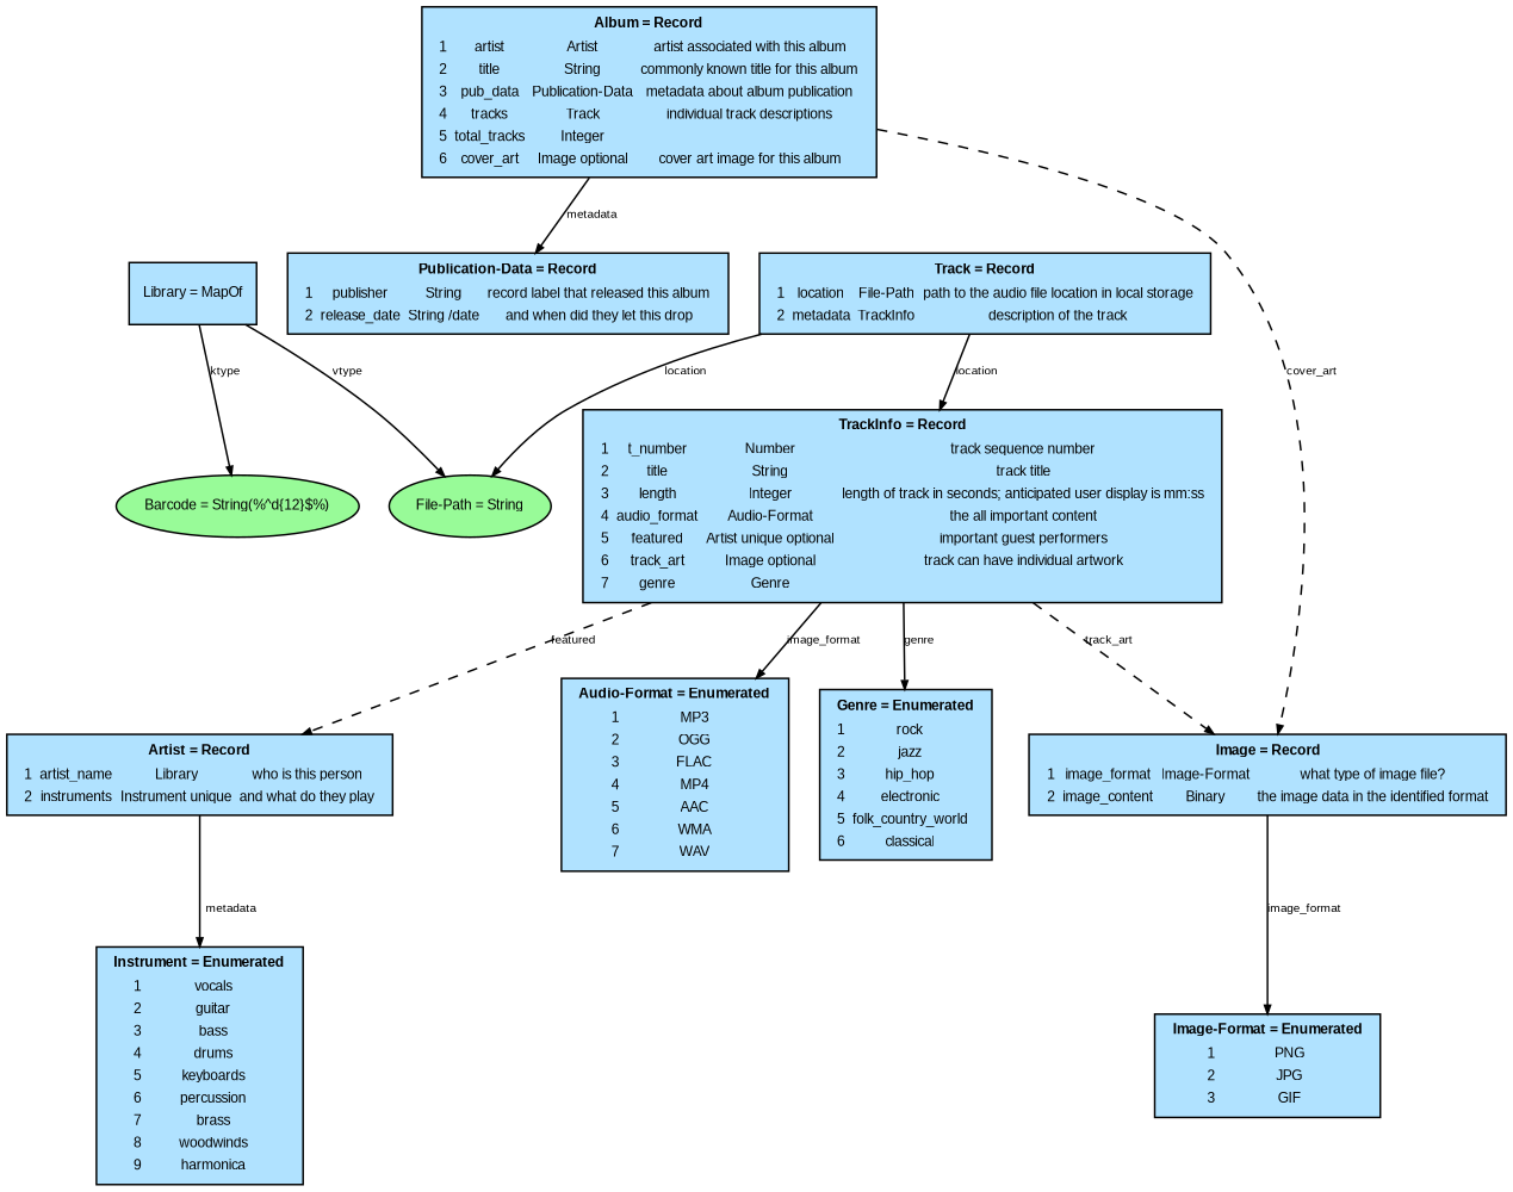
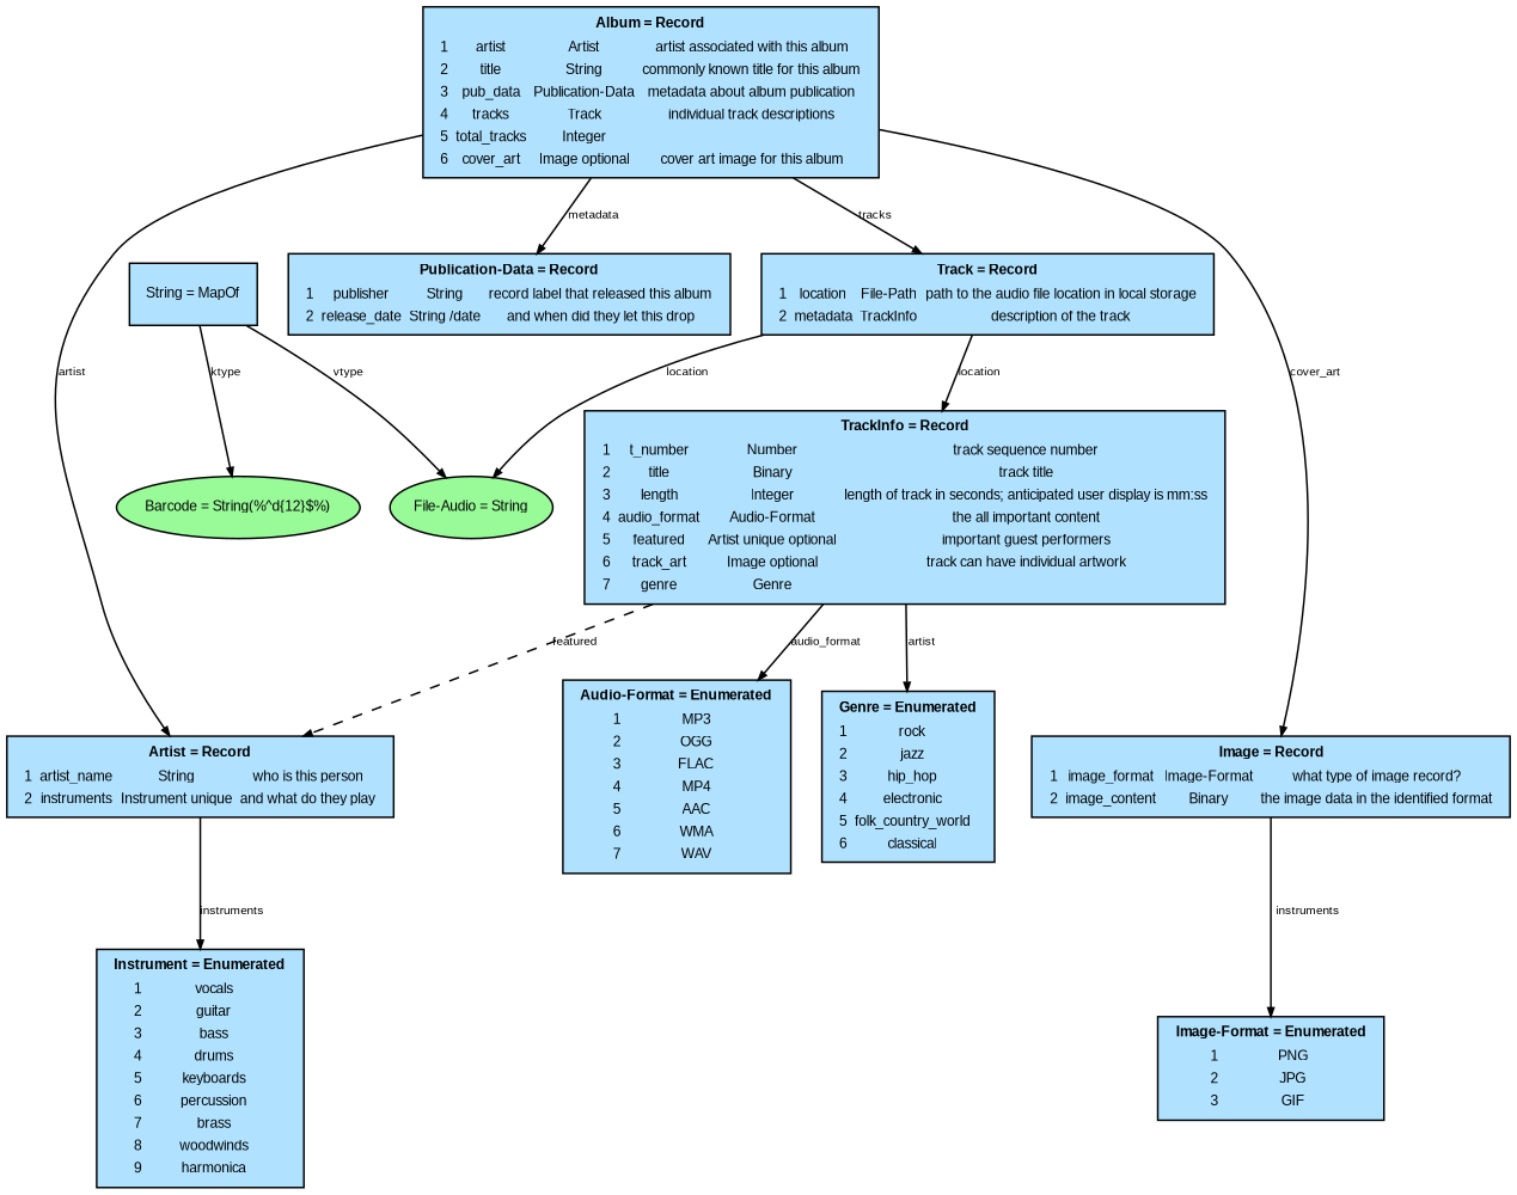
  digraph {
    bgcolor=white
    fontname=Times
    fontsize=12
    node [fillcolor=lightskyblue1 fontname=Arial fontsize=8 shape=rectangle style=filled]
    edge [arrowsize=0.5 fontname=Arial fontsize=7 labelangle=45.0 labeldistance=0.9]
-   n1 [label="Library = MapOf"]
+   n1 [label="String = MapOf"]
    n2 [fillcolor=palegreen label="Barcode = String(%^\d{12}$%)" shape=ellipse]
-   n3 [fillcolor=palegreen label="File-Path = String" shape=ellipse]
+   n3 [fillcolor=palegreen label="File-Audio = String" shape=ellipse]
    n4 [label=<<table border='0' cellborder='0' cellspacing='0' cellpadding='2'><tr><td colspan='4'><b>Album = Record</b></td></tr><tr><td>1</td><td>artist</td><td>Artist</td><td>artist associated with this album</td></tr><tr><td>2</td><td>title</td><td>String</td><td>commonly known title for this album</td></tr><tr><td>3</td><td>pub_data</td><td>Publication-Data</td><td>metadata about album publication</td></tr><tr><td>4</td><td>tracks</td><td>Track</td><td>individual track descriptions</td></tr><tr><td>5</td><td>total_tracks</td><td>Integer</td><td></td></tr><tr><td>6</td><td>cover_art</td><td>Image optional</td><td>cover art image for this album</td></tr></table>>]
-   n5 [label=<<table border='0' cellborder='0' cellspacing='0' cellpadding='2'><tr><td colspan='4'><b>Artist = Record</b></td></tr><tr><td>1</td><td>artist_name</td><td>Library</td><td>who is this person</td></tr><tr><td>2</td><td>instruments</td><td>Instrument unique</td><td>and what do they play</td></tr></table>>]
+   n5 [label=<<table border='0' cellborder='0' cellspacing='0' cellpadding='2'><tr><td colspan='4'><b>Artist = Record</b></td></tr><tr><td>1</td><td>artist_name</td><td>String</td><td>who is this person</td></tr><tr><td>2</td><td>instruments</td><td>Instrument unique</td><td>and what do they play</td></tr></table>>]
    n6 [label=<<table border='0' cellborder='0' cellspacing='0' cellpadding='2'><tr><td colspan='4'><b>Publication-Data = Record</b></td></tr><tr><td>1</td><td>publisher</td><td>String</td><td>record label that released this album</td></tr><tr><td>2</td><td>release_date</td><td>String /date</td><td>and when did they let this drop</td></tr></table>>]
    n7 [label=<<table border='0' cellborder='0' cellspacing='0' cellpadding='2'><tr><td colspan='4'><b>Track = Record</b></td></tr><tr><td>1</td><td>location</td><td>File-Path</td><td>path to the audio file location in local storage</td></tr><tr><td>2</td><td>metadata</td><td>TrackInfo</td><td>description of the track</td></tr></table>>]
-   n8 [label=<<table border='0' cellborder='0' cellspacing='0' cellpadding='2'><tr><td colspan='4'><b>Image = Record</b></td></tr><tr><td>1</td><td>image_format</td><td>Image-Format</td><td>what type of image file?</td></tr><tr><td>2</td><td>image_content</td><td>Binary</td><td>the image data in the identified format</td></tr></table>>]
+   n8 [label=<<table border='0' cellborder='0' cellspacing='0' cellpadding='2'><tr><td colspan='4'><b>Image = Record</b></td></tr><tr><td>1</td><td>image_format</td><td>Image-Format</td><td>what type of image record?</td></tr><tr><td>2</td><td>image_content</td><td>Binary</td><td>the image data in the identified format</td></tr></table>>]
    n9 [label=<<table border='0' cellborder='0' cellspacing='0' cellpadding='2'><tr><td colspan='4'><b>Instrument = Enumerated</b></td></tr><tr><td>1</td><td>vocals</td><td></td></tr><tr><td>2</td><td>guitar</td><td></td></tr><tr><td>3</td><td>bass</td><td></td></tr><tr><td>4</td><td>drums</td><td></td></tr><tr><td>5</td><td>keyboards</td><td></td></tr><tr><td>6</td><td>percussion</td><td></td></tr><tr><td>7</td><td>brass</td><td></td></tr><tr><td>8</td><td>woodwinds</td><td></td></tr><tr><td>9</td><td>harmonica</td><td></td></tr></table>>]
-   n10 [label=<<table border='0' cellborder='0' cellspacing='0' cellpadding='2'><tr><td colspan='4'><b>TrackInfo = Record</b></td></tr><tr><td>1</td><td>t_number</td><td>Number</td><td>track sequence number</td></tr><tr><td>2</td><td>title</td><td>String</td><td>track title</td></tr><tr><td>3</td><td>length</td><td>Integer</td><td>length of track in seconds; anticipated user display is mm:ss</td></tr><tr><td>4</td><td>audio_format</td><td>Audio-Format</td><td>the all important content</td></tr><tr><td>5</td><td>featured</td><td>Artist unique optional</td><td>important guest performers</td></tr><tr><td>6</td><td>track_art</td><td>Image optional</td><td>track can have individual artwork</td></tr><tr><td>7</td><td>genre</td><td>Genre</td><td></td></tr></table>>]
+   n10 [label=<<table border='0' cellborder='0' cellspacing='0' cellpadding='2'><tr><td colspan='4'><b>TrackInfo = Record</b></td></tr><tr><td>1</td><td>t_number</td><td>Number</td><td>track sequence number</td></tr><tr><td>2</td><td>title</td><td>Binary</td><td>track title</td></tr><tr><td>3</td><td>length</td><td>Integer</td><td>length of track in seconds; anticipated user display is mm:ss</td></tr><tr><td>4</td><td>audio_format</td><td>Audio-Format</td><td>the all important content</td></tr><tr><td>5</td><td>featured</td><td>Artist unique optional</td><td>important guest performers</td></tr><tr><td>6</td><td>track_art</td><td>Image optional</td><td>track can have individual artwork</td></tr><tr><td>7</td><td>genre</td><td>Genre</td><td></td></tr></table>>]
    n11 [label=<<table border='0' cellborder='0' cellspacing='0' cellpadding='2'><tr><td colspan='4'><b>Image-Format = Enumerated</b></td></tr><tr><td>1</td><td>PNG</td><td></td></tr><tr><td>2</td><td>JPG</td><td></td></tr><tr><td>3</td><td>GIF</td><td></td></tr></table>>]
    n12 [label=<<table border='0' cellborder='0' cellspacing='0' cellpadding='2'><tr><td colspan='4'><b>Audio-Format = Enumerated</b></td></tr><tr><td>1</td><td>MP3</td><td></td></tr><tr><td>2</td><td>OGG</td><td></td></tr><tr><td>3</td><td>FLAC</td><td></td></tr><tr><td>4</td><td>MP4</td><td></td></tr><tr><td>5</td><td>AAC</td><td></td></tr><tr><td>6</td><td>WMA</td><td></td></tr><tr><td>7</td><td>WAV</td><td></td></tr></table>>]
    n13 [label=<<table border='0' cellborder='0' cellspacing='0' cellpadding='2'><tr><td colspan='4'><b>Genre = Enumerated</b></td></tr><tr><td>1</td><td>rock</td><td></td></tr><tr><td>2</td><td>jazz</td><td></td></tr><tr><td>3</td><td>hip_hop</td><td></td></tr><tr><td>4</td><td>electronic</td><td></td></tr><tr><td>5</td><td>folk_country_world</td><td></td></tr><tr><td>6</td><td>classical</td><td></td></tr></table>>]
    n1 -> n2 [label=ktype]
    n1 -> n3 [label=vtype]
+   n4 -> n5 [label=artist]
    n4 -> n6 [label=metadata]
-   n4 -> n8 [label=cover_art style=dashed]
-   n5 -> n9 [label=metadata]
+   n4 -> n7 [label=tracks]
+   n4 -> n8 [label=cover_art style=solid]
+   n5 -> n9 [label=instruments]
    n7 -> n3 [label=location]
    n7 -> n10 [label=location]
-   n8 -> n11 [label=image_format]
+   n8 -> n11 [label=instruments]
    n10 -> n5 [label=featured style=dashed]
-   n10 -> n8 [label=track_art style=dashed]
-   n10 -> n12 [label=image_format]
-   n10 -> n13 [label=genre]
+   n10 -> n12 [label=audio_format]
+   n10 -> n13 [label=artist]
  }
